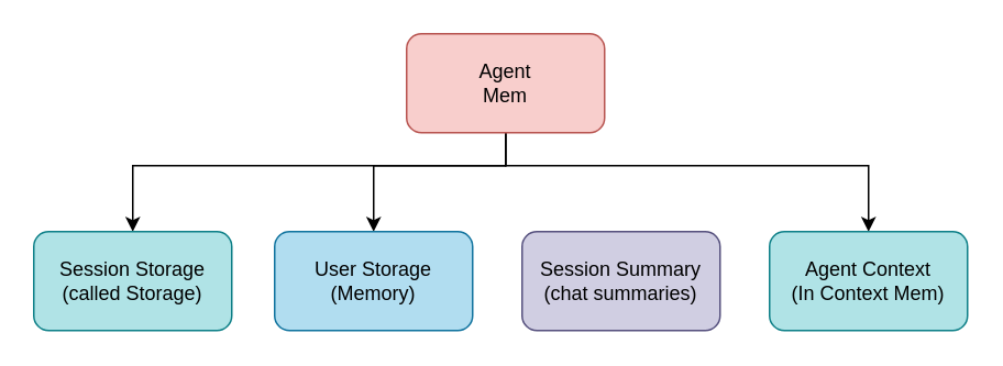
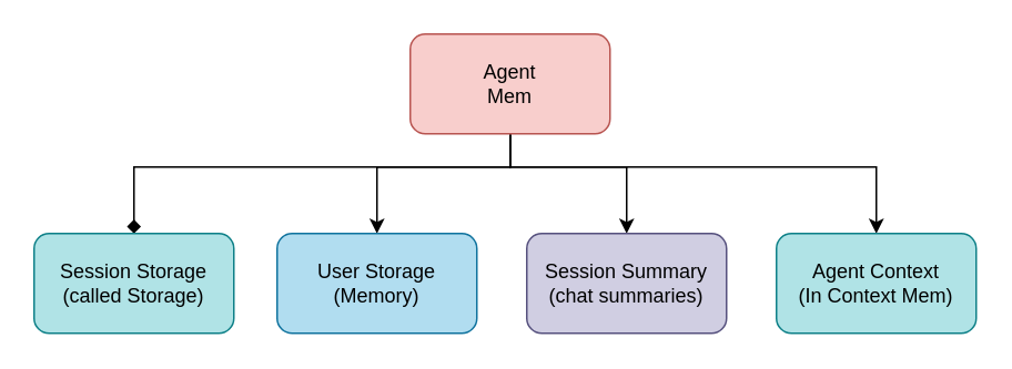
  <mxCell id="0" />
  <mxCell id="1" parent="0" />
- <mxCell id="2" style="edgeStyle=orthogonalEdgeStyle;rounded=0;orthogonalLoop=1;jettySize=auto;html=1;entryX=0.5;entryY=0;entryDx=0;entryDy=0;" edge="1" parent="1" source="6" target="7"><mxGeometry relative="1" as="geometry"><Array as="points"><mxPoint x="306" y="100" /><mxPoint x="80" y="100" /></Array></mxGeometry></mxCell>
+ <mxCell id="2" style="edgeStyle=orthogonalEdgeStyle;rounded=0;orthogonalLoop=1;jettySize=auto;html=1;entryX=0.5;entryY=0;entryDx=0;entryDy=0;endArrow=diamond;" edge="1" parent="1" source="6" target="7"><mxGeometry relative="1" as="geometry"><Array as="points"><mxPoint x="306" y="100" /><mxPoint x="80" y="100" /></Array></mxGeometry></mxCell>
  <mxCell id="3" style="edgeStyle=orthogonalEdgeStyle;rounded=0;orthogonalLoop=1;jettySize=auto;html=1;entryX=0.5;entryY=0;entryDx=0;entryDy=0;" edge="1" parent="1" source="6" target="8"><mxGeometry relative="1" as="geometry"><Array as="points"><mxPoint x="306" y="100" /><mxPoint x="226" y="100" /></Array></mxGeometry></mxCell>
+ <mxCell id="4" style="edgeStyle=orthogonalEdgeStyle;rounded=0;orthogonalLoop=1;jettySize=auto;html=1;entryX=0.5;entryY=0;entryDx=0;entryDy=0;" edge="1" parent="1" source="6" target="9"><mxGeometry relative="1" as="geometry"><Array as="points"><mxPoint x="306" y="100" /><mxPoint x="376" y="100" /></Array></mxGeometry></mxCell>
  <mxCell id="5" style="edgeStyle=orthogonalEdgeStyle;rounded=0;orthogonalLoop=1;jettySize=auto;html=1;entryX=0.5;entryY=0;entryDx=0;entryDy=0;" edge="1" parent="1" source="6" target="10"><mxGeometry relative="1" as="geometry"><Array as="points"><mxPoint x="306" y="100" /><mxPoint x="526" y="100" /></Array></mxGeometry></mxCell>
  <mxCell id="6" value="Agent&lt;div&gt;Mem&lt;/div&gt;" style="rounded=1;whiteSpace=wrap;html=1;fillColor=#f8cecc;strokeColor=#b85450;" vertex="1" parent="1"><mxGeometry x="246" y="20" width="120" height="60" as="geometry" /></mxCell>
  <mxCell id="7" value="Session Storage&lt;div&gt;(called Storage)&lt;/div&gt;" style="rounded=1;whiteSpace=wrap;html=1;fillColor=#b0e3e6;strokeColor=#0e8088;" vertex="1" parent="1"><mxGeometry x="20" y="140" width="120" height="60" as="geometry" /></mxCell>
  <mxCell id="8" value="User Storage&lt;div&gt;(Memory)&lt;/div&gt;" style="rounded=1;whiteSpace=wrap;html=1;fillColor=#b1ddf0;strokeColor=#10739e;" vertex="1" parent="1"><mxGeometry x="166" y="140" width="120" height="60" as="geometry" /></mxCell>
  <mxCell id="9" value="Session Summary&lt;div&gt;(chat summaries)&lt;/div&gt;" style="rounded=1;whiteSpace=wrap;html=1;fillColor=#d0cee2;strokeColor=#56517e;" vertex="1" parent="1"><mxGeometry x="316" y="140" width="120" height="60" as="geometry" /></mxCell>
  <mxCell id="10" value="Agent Context&lt;div&gt;(In Context Mem)&lt;/div&gt;" style="rounded=1;whiteSpace=wrap;html=1;fillColor=#b0e3e6;strokeColor=#0e8088;" vertex="1" parent="1"><mxGeometry x="466" y="140" width="120" height="60" as="geometry" /></mxCell>
